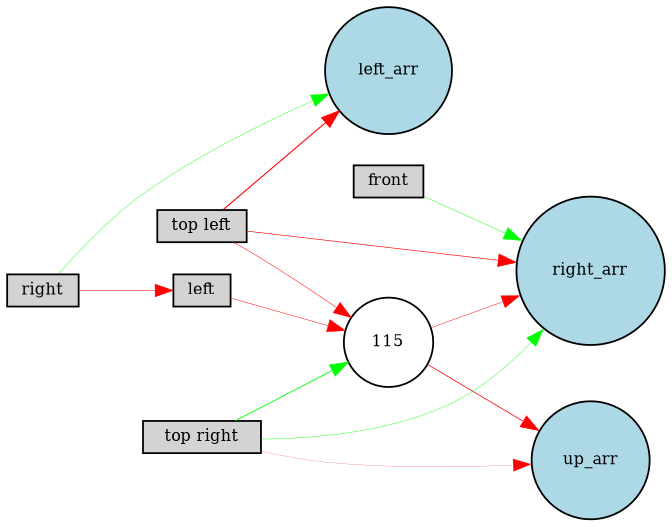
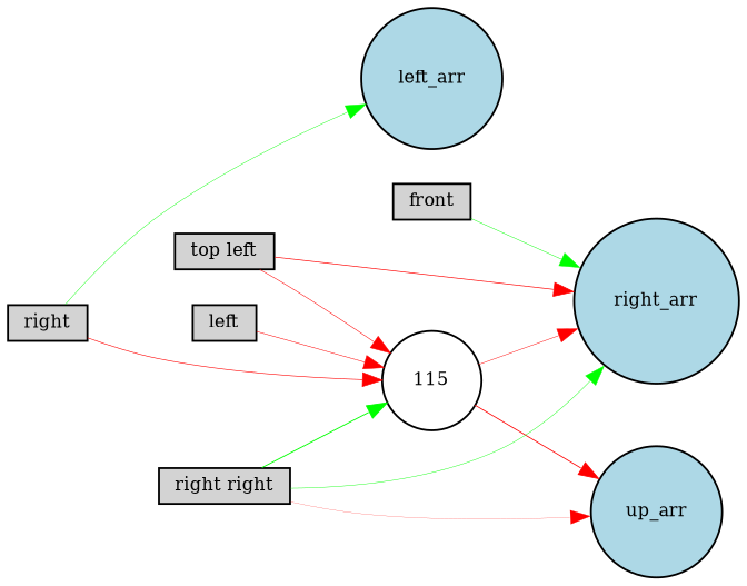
  digraph {
    rankdir=LR
    node [fillcolor=lightgray fontsize=9 shape=box style=filled]
    edge [color=red style=solid]
    left [height=0.2 width=0.2]
    115 [fillcolor=white height=0.2 shape=circle width=0.2]
    right_arr [fillcolor=lightblue height=0.2 shape=circle width=0.2]
    up_arr [fillcolor=lightblue height=0.2 shape=circle width=0.2]
    right [height=0.2 width=0.2]
    left_arr [fillcolor=lightblue height=0.2 shape=circle width=0.2]
    "top left" [height=0.2 width=0.2]
-   "top right" [height=0.2 width=0.2]
+   "top right" [height=0.2 width=0.2 label="right right"]
    front [height=0.2 width=0.2]
    left -> 115 [penwidth=0.27036834363361495]
    115 -> right_arr [penwidth=0.25035479997666066]
    115 -> up_arr [penwidth=0.4349419136166477]
-   right -> left [penwidth=0.3222007253433816]
+   right -> 115 [penwidth=0.3222007253433816]
    right -> left_arr [color=green penwidth=0.2317944604711745]
    "top left" -> 115 [penwidth=0.28002422658312554]
    "top left" -> right_arr [penwidth=0.35873547403536854]
-   "top left" -> left_arr [penwidth=0.6064939026803028]
    "top right" -> 115 [color=green penwidth=0.485262578313686]
    "top right" -> right_arr [color=green penwidth=0.22944083577416355]
    "top right" -> up_arr [penwidth=0.10825027038910287]
    front -> right_arr [color=green penwidth=0.24443222517179494]
  }
